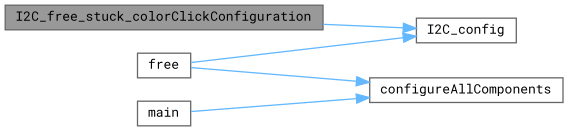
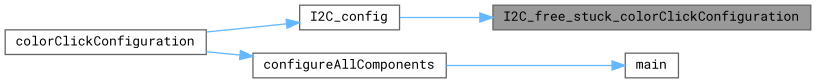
  digraph {
    fontname="Roboto Mono"
    rankdir=RL
    node [color=grey40 fillcolor=white fontname="Roboto Mono" fontsize=10 shape=box style=filled]
    edge [color=steelblue1 dir=back fontname="Roboto Mono" fontsize=10 labelfontname=Helvetica labelfontsize=10 style=solid]
    n1 [color=gray40 fillcolor=grey60 fontcolor=black height=0.2 label=I2C_free_stuck_colorClickConfiguration width=0.4]
    n2 [height=0.2 label=I2C_config width=0.4]
-   n3 [height=0.2 label=free width=0.4]
+   n3 [height=0.2 label=colorClickConfiguration width=0.4]
    n4 [height=0.2 label=configureAllComponents width=0.4]
    n5 [height=0.2 label=main width=0.4]
-   n2 -> n1
+   n1 -> n2
    n2 -> n3
    n4 -> n3
-   n4 -> n5
+   n5 -> n4
  }
